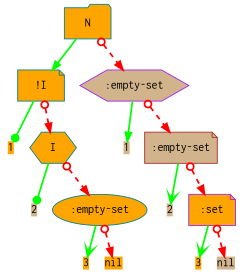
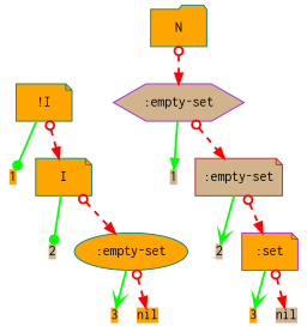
  digraph {
    node [color=teal fillcolor=orange fontname=Courier fontsize=14 shape=plain style=filled]
    edge [arrowhead=normal color=green penwidth=2 style=solid]
    n1 [label="!I" shape=note]
    n2 [color=purple fillcolor=tan label=":empty-set" shape=hexagon]
    n3 [label=1]
-   n4 [label=I shape=hexagon]
+   n4 [label=I shape=note]
    n5 [fillcolor=tan label=2]
    n6 [label=":empty-set" shape=ellipse]
    n7 [color=purple label=3]
    n8 [label=nil]
    n9 [fillcolor=tan label=1]
    n10 [color=brown fillcolor=tan label=":empty-set" shape=note]
    n11 [color=purple fillcolor=tan label=2]
    n12 [color=purple label=":set" shape=note]
    n13 [color=brown label=3]
    n14 [color=purple fillcolor=tan label=nil]
    n15 [label=N shape=folder]
    subgraph sub_1 {
      rank=same
      n1
      n2
    }
    subgraph sub_2 {
      rank=same
      n3
      n4
    }
    subgraph sub_3 {
      rank=same
      n5
      n6
    }
    subgraph sub_4 {
      rank=same
      n7
      n8
    }
    subgraph sub_5 {
      rank=same
      n9
      n10
    }
    subgraph sub_6 {
      rank=same
      n11
      n12
    }
    subgraph sub_7 {
      rank=same
      n13
      n14
    }
    n1 -> n3 [arrowhead=dot]
    n1 -> n4 [arrowtail=odot color=red dir=both style=dashed]
    n2 -> n9
    n2 -> n10 [arrowtail=odot color=red dir=both style=dashed]
    n4 -> n5 [arrowhead=dot]
    n4 -> n6 [arrowtail=odot color=red dir=both style=dashed]
    n6 -> n7 [arrowhead=vee]
    n6 -> n8 [arrowtail=odot color=red dir=both style=dashed]
    n10 -> n11 [arrowhead=vee]
    n10 -> n12 [arrowtail=odot color=red dir=both style=dashed]
    n12 -> n13 [arrowhead=vee]
    n12 -> n14 [arrowtail=odot color=red dir=both style=dashed]
-   n15 -> n1
    n15 -> n2 [arrowtail=odot color=red dir=both style=dashed]
  }
